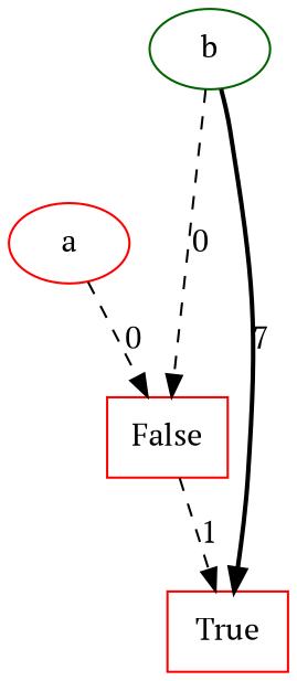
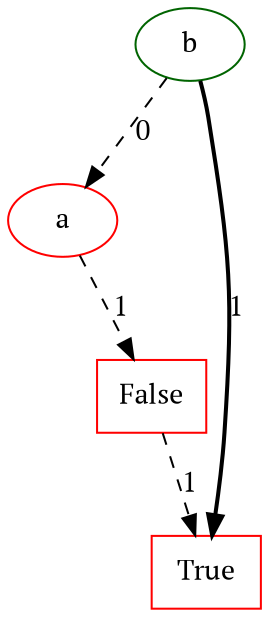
  digraph {
    fontname="PT Serif"
    node [color=red fontname="PT Serif" shape=oval]
    edge [fontname="PT Serif" style=dashed]
    n1 [color=darkgreen label=b]
    n2 [label=a]
    n3 [label=True shape=rectangle]
    n4 [label=False shape=rectangle]
-   n1 -> n4 [label=0]
-   n1 -> n3 [label=7 style=bold]
-   n2 -> n4 [label=0]
+   n1 -> n2 [label=0]
+   n1 -> n3 [label=1 style=bold]
+   n2 -> n4 [label=1]
    n4 -> n3 [label=1]
  }
